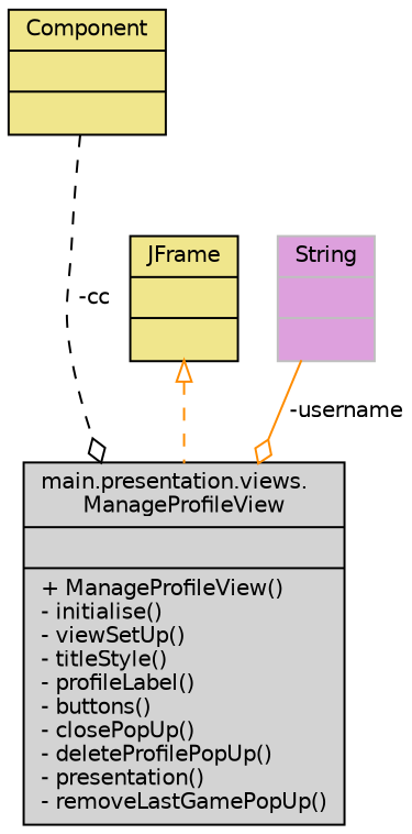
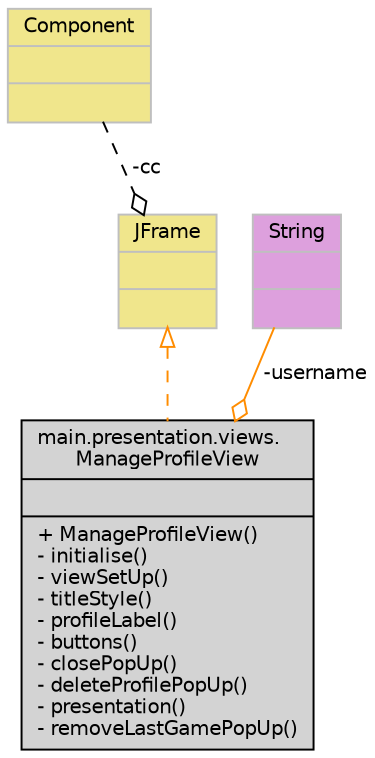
  digraph {
    node [color=black fillcolor=khaki fontname=Helvetica fontsize=10 shape=record style=filled]
    edge [color=darkorange fontname=Helvetica fontsize=10 labelfontname=Helvetica labelfontsize=10 style=dashed arrowhead=odiamond]
    n1 [fillcolor=lightgrey fontcolor=black height=0.2 label="{main.presentation.views.\lManageProfileView\n||+ ManageProfileView()\l- initialise()\l- viewSetUp()\l- titleStyle()\l- profileLabel()\l- buttons()\l- closePopUp()\l- deleteProfilePopUp()\l- presentation()\l- removeLastGamePopUp()\l}" width=0.4]
-   n2 [height=0.2 label="{JFrame\n||}" width=0.4]
+   n2 [color=grey75 height=0.2 label="{JFrame\n||}" width=0.4]
    n3 [color=grey75 fillcolor=plum height=0.2 label="{String\n||}" width=0.4]
-   n4 [height=0.2 label="{Component\n||}" width=0.4]
+   n4 [color=grey75 height=0.2 label="{Component\n||}" width=0.4]
    n2 -> n1 [arrowtail=onormal dir=back arrowhead=""]
    n3 -> n1 [label=" -username" style=solid]
-   n4 -> n1 [color=black label=" -cc"]
+   n4 -> n2 [color=black label=" -cc"]
  }
